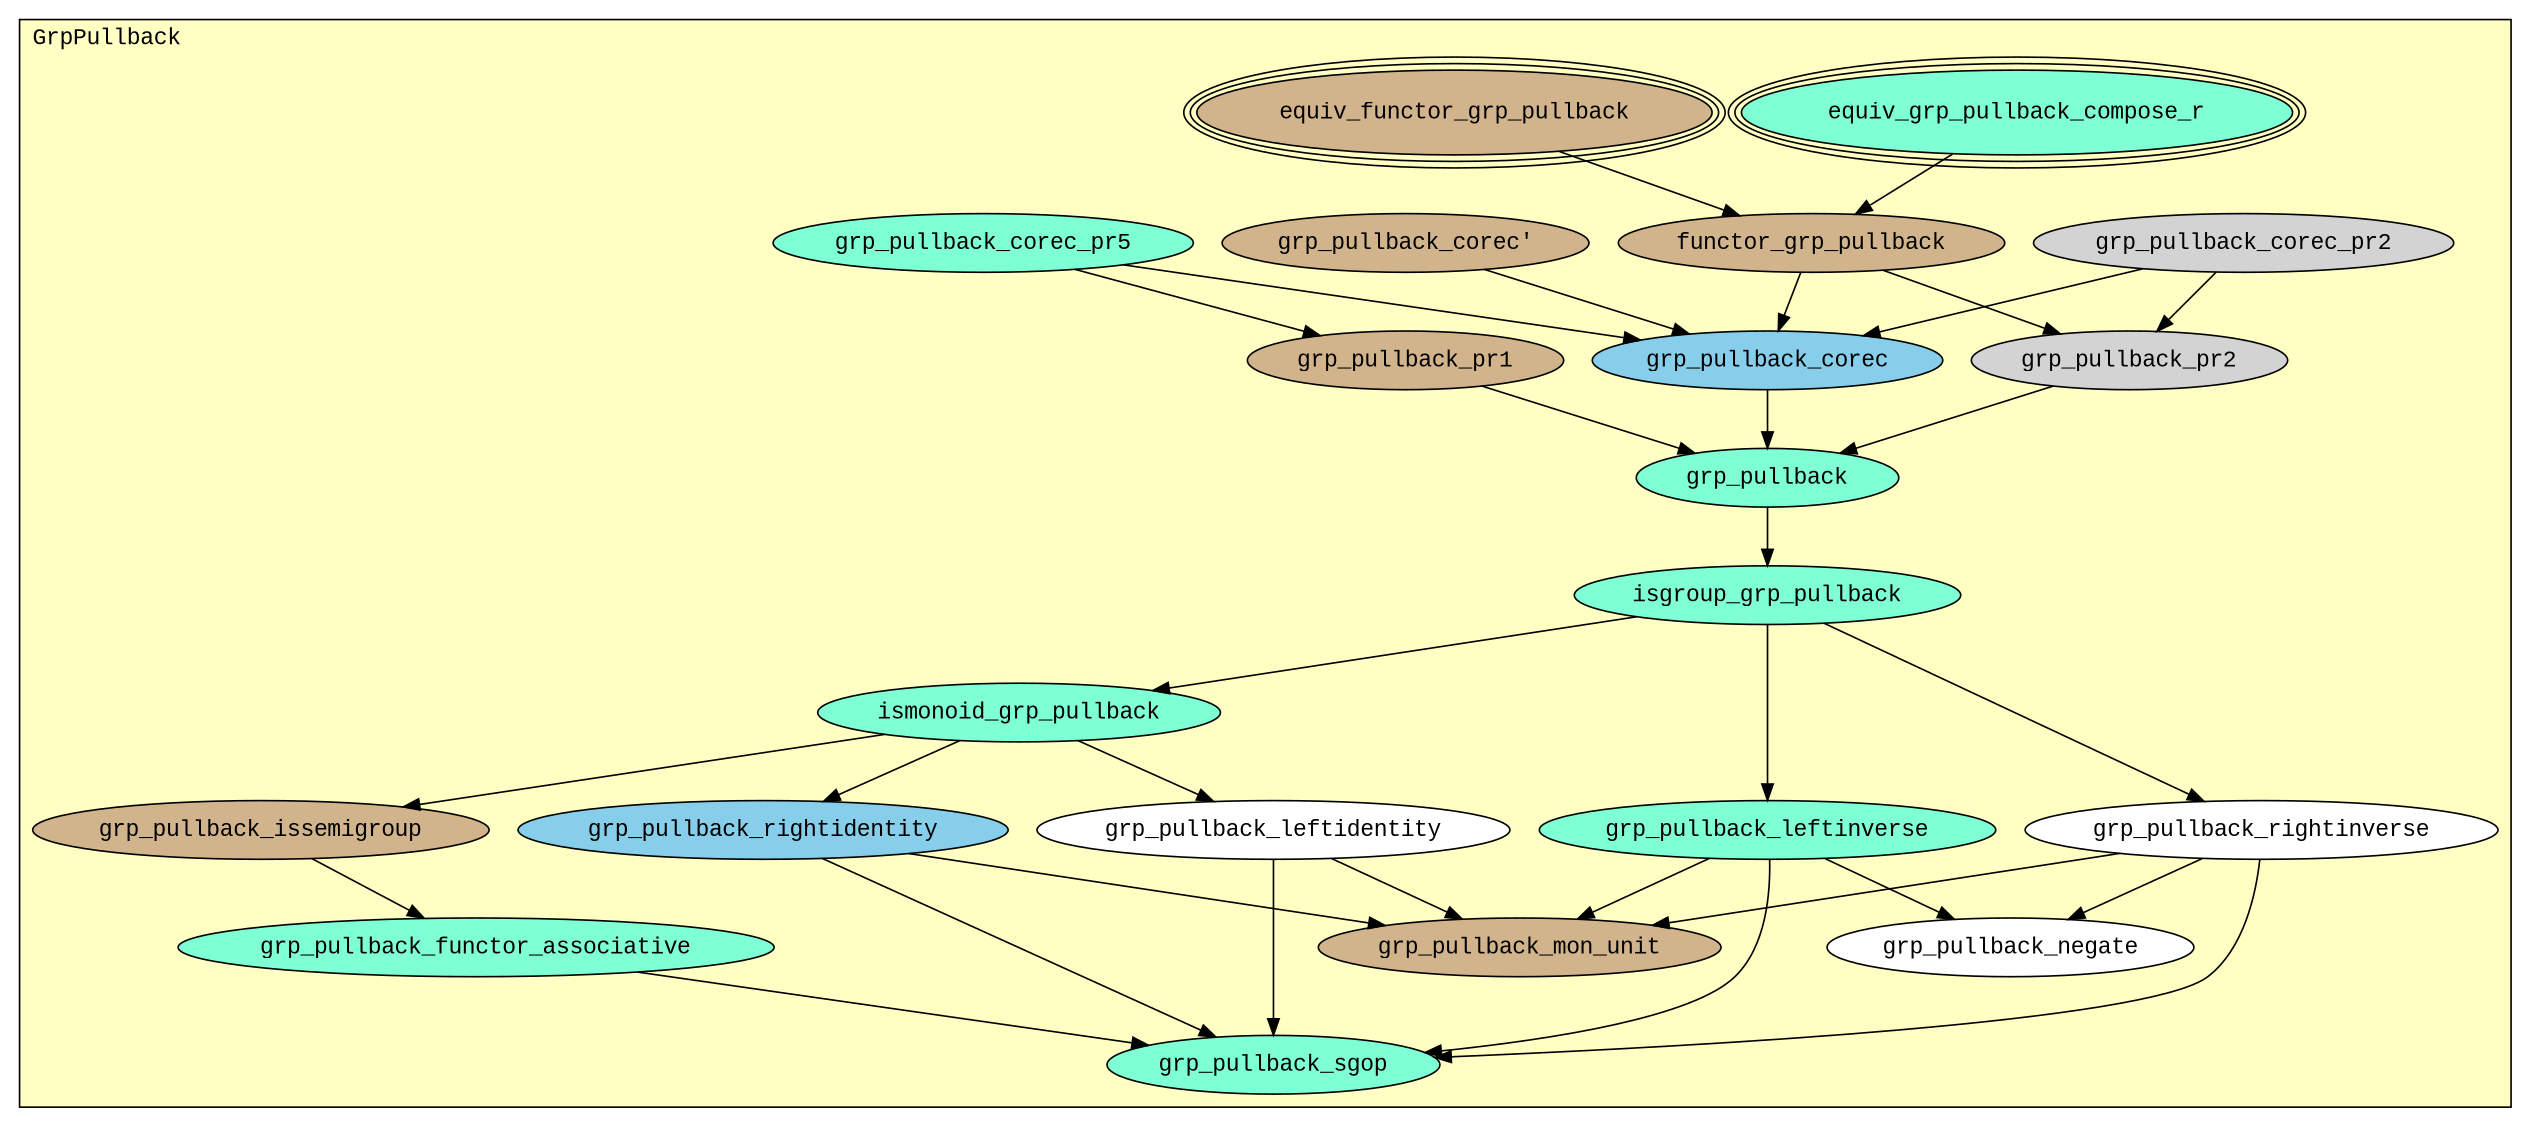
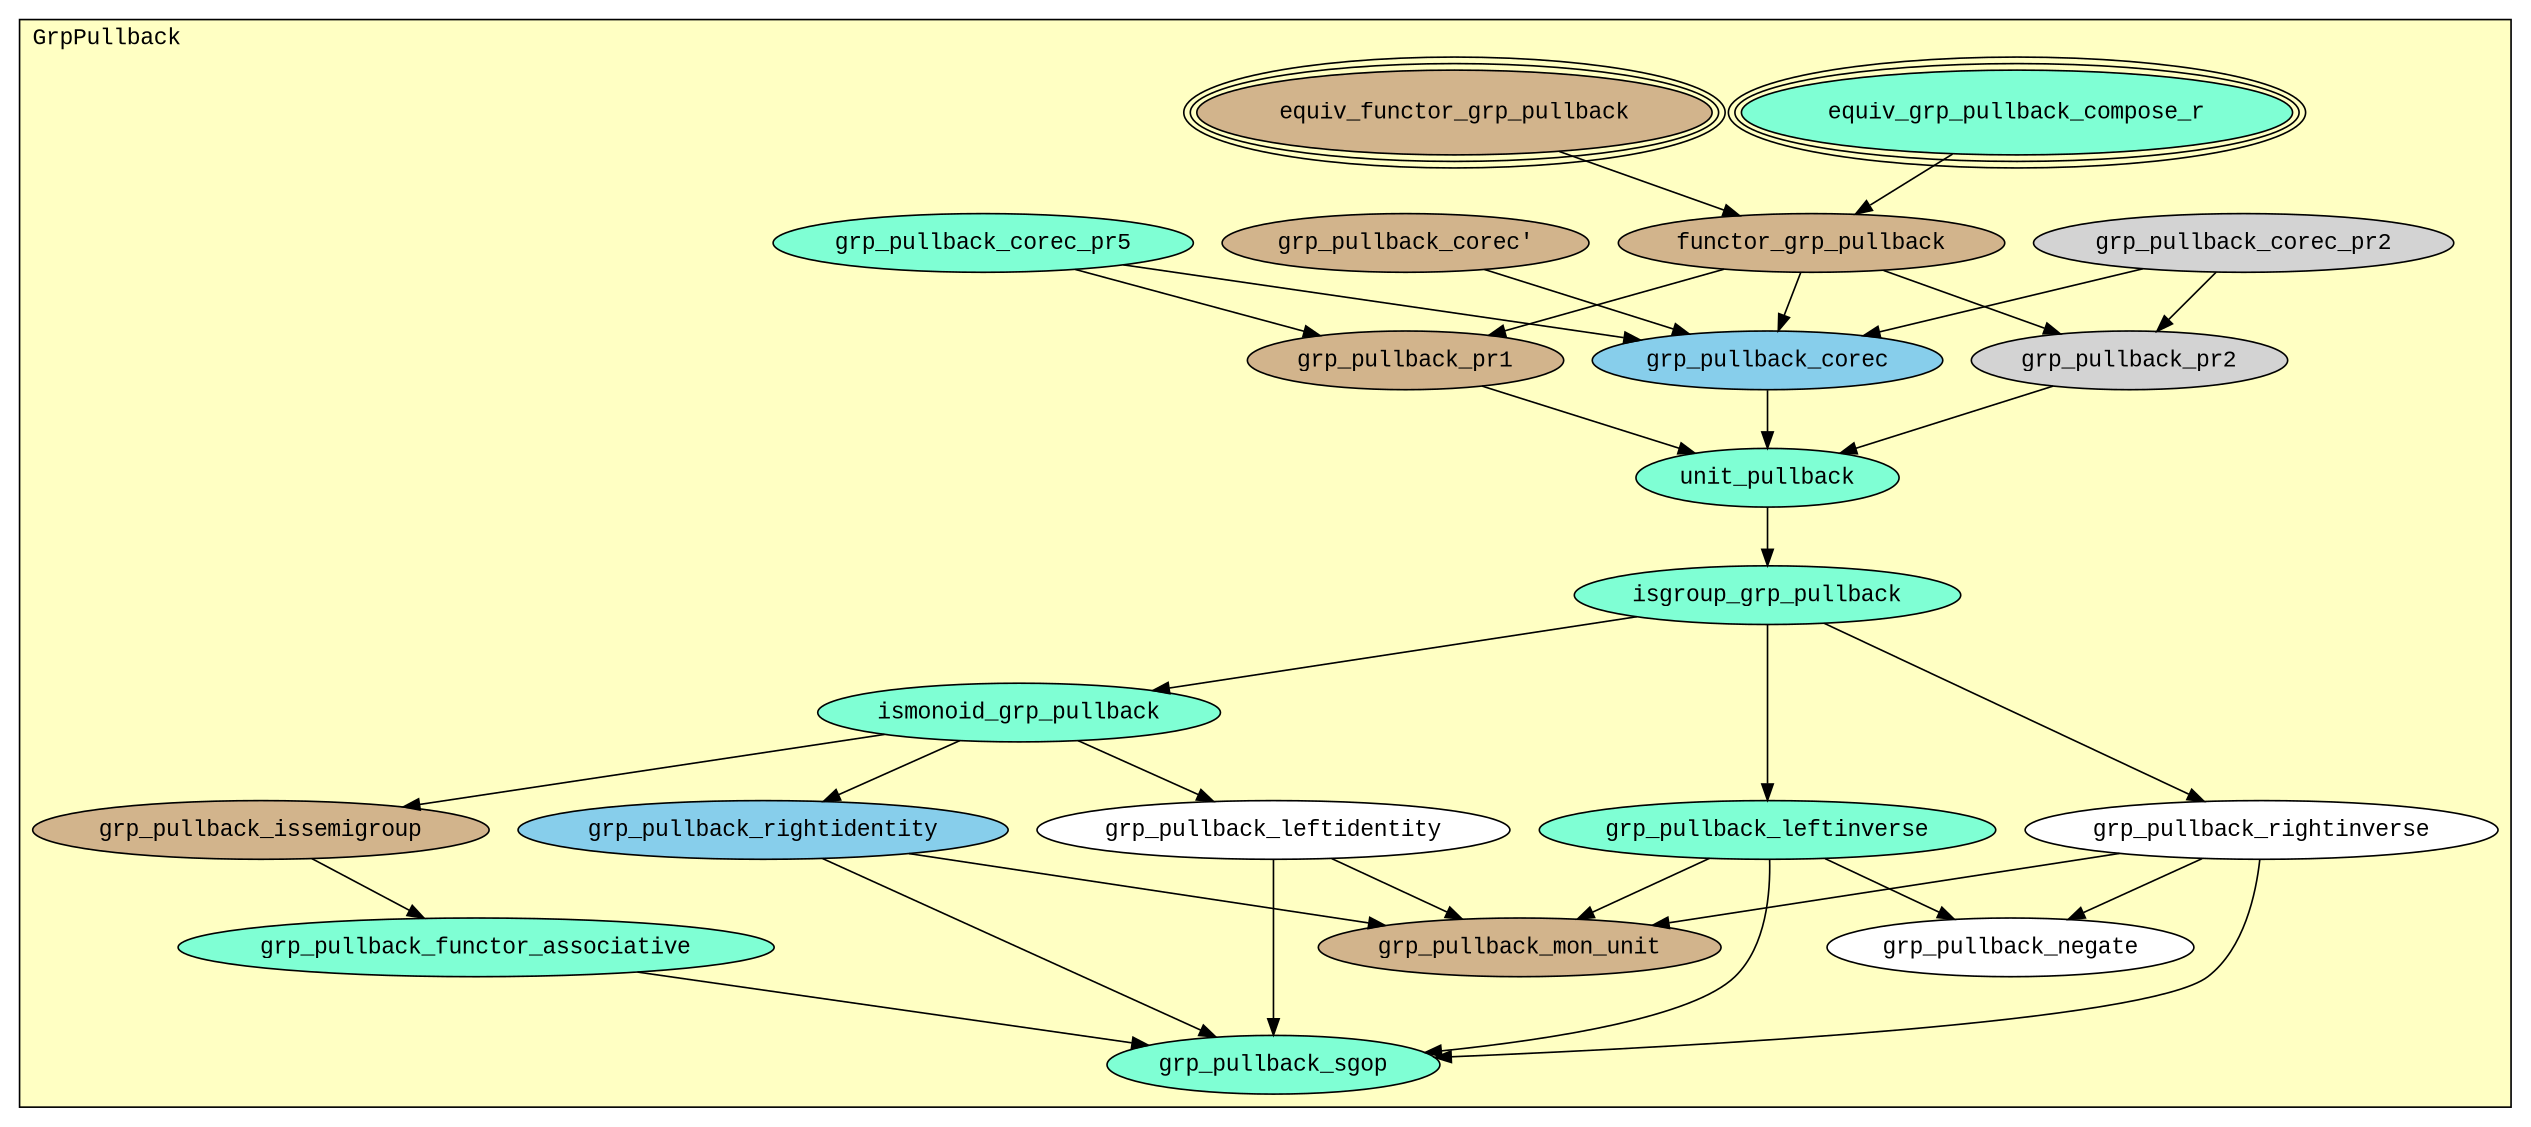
  digraph {
    fontname="Liberation Mono"
    node [fillcolor=aquamarine fontname="Liberation Mono" style=filled]
    edge [fontname="Liberation Mono"]
    n1 [fillcolor=lightgrey label=grp_pullback_corec_pr2]
    n2 [label=grp_pullback_corec_pr5]
    n3 [label=equiv_grp_pullback_compose_r peripheries=3]
    n4 [fillcolor=tan label=equiv_functor_grp_pullback peripheries=3]
    n5 [fillcolor=tan label=functor_grp_pullback]
    n6 [fillcolor=tan label="grp_pullback_corec'"]
    n7 [fillcolor=skyblue label=grp_pullback_corec]
    n8 [fillcolor=lightgrey label=grp_pullback_pr2]
    n9 [fillcolor=tan label=grp_pullback_pr1]
-   n10 [label=grp_pullback]
+   n10 [label=unit_pullback]
    n11 [label=isgroup_grp_pullback]
    n12 [fillcolor=white label=grp_pullback_rightinverse]
    n13 [label=grp_pullback_leftinverse]
    n14 [fillcolor=white label=grp_pullback_negate]
    n15 [label=ismonoid_grp_pullback]
    n16 [fillcolor=skyblue label=grp_pullback_rightidentity]
    n17 [fillcolor=white label=grp_pullback_leftidentity]
    n18 [fillcolor=tan label=grp_pullback_mon_unit]
    n19 [fillcolor=tan label=grp_pullback_issemigroup]
    n20 [label=grp_pullback_functor_associative]
    n21 [label=grp_pullback_sgop]
    subgraph cluster_1 {
      fillcolor="#FFFFC3"
      label=GrpPullback
      labeljust=l
      style=filled
      n1
      n2
      n3
      n4
      n5
      n6
      n7
      n8
      n9
      n10
      n11
      n12
      n13
      n14
      n15
      n16
      n17
      n18
      n19
      n20
      n21
    }
    n1 -> n7
    n1 -> n8
    n2 -> n7
    n2 -> n9
    n3 -> n5
    n4 -> n5
    n5 -> n7
    n5 -> n8
+   n5 -> n9
    n6 -> n7
    n7 -> n10
    n8 -> n10
    n9 -> n10
    n10 -> n11
    n11 -> n12
    n11 -> n13
    n11 -> n15
    n12 -> n14
    n12 -> n18
    n12 -> n21
    n13 -> n14
    n13 -> n18
    n13 -> n21
    n15 -> n16
    n15 -> n17
    n15 -> n19
    n16 -> n18
    n16 -> n21
    n17 -> n18
    n17 -> n21
    n19 -> n20
    n20 -> n21
  }
